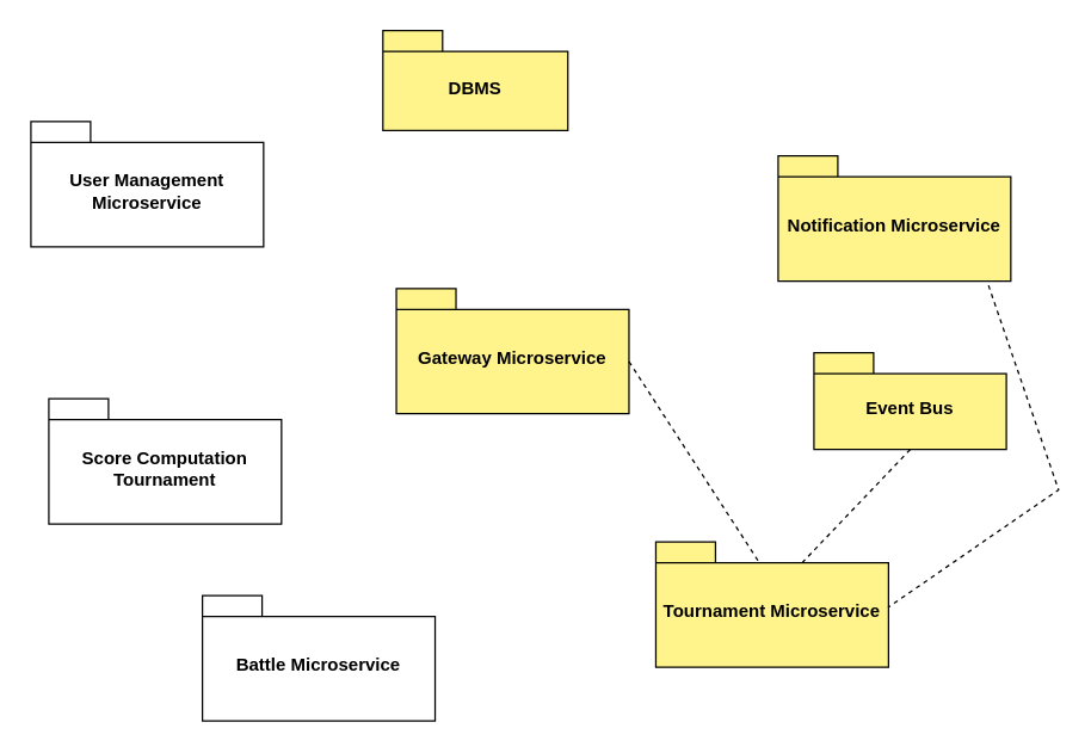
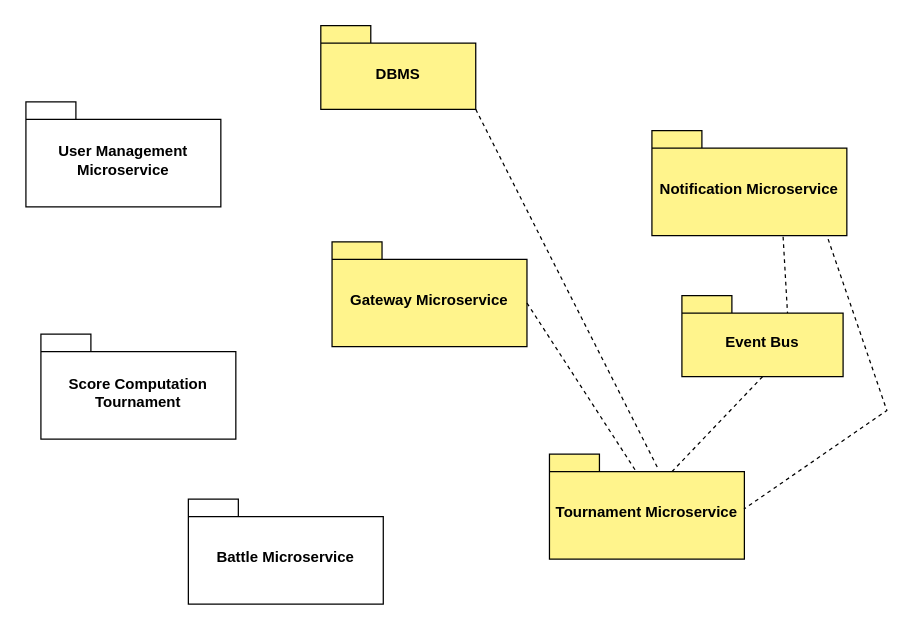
  <mxCell id="0" />
  <mxCell id="1" parent="0" />
  <mxCell id="2" value="Gateway Microservice" style="shape=folder;fontStyle=1;spacingTop=10;tabWidth=40;tabHeight=14;tabPosition=left;html=1;whiteSpace=wrap;fillColor=#FFF48C;" vertex="1" parent="1"><mxGeometry x="265" y="193" width="156" height="84" as="geometry" /></mxCell>
  <mxCell id="3" value="User Management Microservice" style="shape=folder;fontStyle=1;spacingTop=10;tabWidth=40;tabHeight=14;tabPosition=left;html=1;whiteSpace=wrap;fillColor=#FFFFFF;" vertex="1" parent="1"><mxGeometry x="20" y="81" width="156" height="84" as="geometry" /></mxCell>
  <mxCell id="4" value="Score Computation Tournament" style="shape=folder;fontStyle=1;spacingTop=10;tabWidth=40;tabHeight=14;tabPosition=left;html=1;whiteSpace=wrap;fillColor=#FFFFFF;" vertex="1" parent="1"><mxGeometry x="32" y="267" width="156" height="84" as="geometry" /></mxCell>
  <mxCell id="5" value="Tournament Microservice" style="shape=folder;fontStyle=1;spacingTop=10;tabWidth=40;tabHeight=14;tabPosition=left;html=1;whiteSpace=wrap;fillColor=#FFF48C;" vertex="1" parent="1"><mxGeometry x="439" y="363" width="156" height="84" as="geometry" /></mxCell>
- <mxCell id="6" value="Battle Microservice" style="shape=folder;fontStyle=1;spacingTop=10;tabWidth=40;tabHeight=14;tabPosition=left;html=1;whiteSpace=wrap;fillColor=#FFFFFF;" vertex="1" parent="1"><mxGeometry x="135" y="399" width="156" height="84" as="geometry" /></mxCell>
+ <mxCell id="6" value="Battle Microservice" style="shape=folder;fontStyle=1;spacingTop=10;tabWidth=40;tabHeight=14;tabPosition=left;html=1;whiteSpace=wrap;fillColor=#FFFFFF;" vertex="1" parent="1"><mxGeometry x="150" y="399" width="156" height="84" as="geometry" /></mxCell>
  <mxCell id="7" value="Notification Microservice" style="shape=folder;fontStyle=1;spacingTop=10;tabWidth=40;tabHeight=14;tabPosition=left;html=1;whiteSpace=wrap;fillColor=#FFF48C;" vertex="1" parent="1"><mxGeometry x="521" y="104" width="156" height="84" as="geometry" /></mxCell>
  <mxCell id="8" value="DBMS" style="shape=folder;fontStyle=1;spacingTop=10;tabWidth=40;tabHeight=14;tabPosition=left;html=1;whiteSpace=wrap;fillColor=#FFF48C;" vertex="1" parent="1"><mxGeometry x="256" y="20" width="124" height="67" as="geometry" /></mxCell>
  <mxCell id="9" value="Event Bus" style="shape=folder;fontStyle=1;spacingTop=10;tabWidth=40;tabHeight=14;tabPosition=left;html=1;whiteSpace=wrap;fillColor=#FFF48C;" vertex="1" parent="1"><mxGeometry x="545" y="236" width="129" height="65" as="geometry" /></mxCell>
+ <mxCell id="10" value="" style="endArrow=none;dashed=1;html=1;rounded=0;entryX=0;entryY=0;entryDx=84.5;entryDy=14;entryPerimeter=0;exitX=0.673;exitY=1.012;exitDx=0;exitDy=0;exitPerimeter=0;" edge="1" parent="1" source="7" target="9"><mxGeometry width="50" height="50" relative="1" as="geometry"><mxPoint x="693" y="180.14" as="sourcePoint" /><mxPoint x="725" y="277.14" as="targetPoint" /></mxGeometry></mxCell>
  <mxCell id="11" value="" style="endArrow=none;dashed=1;html=1;rounded=0;entryX=0;entryY=0;entryDx=98;entryDy=14;entryPerimeter=0;exitX=0.5;exitY=1;exitDx=0;exitDy=0;exitPerimeter=0;" edge="1" parent="1" source="9" target="5"><mxGeometry width="50" height="50" relative="1" as="geometry"><mxPoint x="739.69" y="409.5" as="sourcePoint" /><mxPoint x="483.69" y="543.5" as="targetPoint" /></mxGeometry></mxCell>
  <mxCell id="12" value="" style="endArrow=none;dashed=1;html=1;rounded=0;entryX=0.442;entryY=0.157;entryDx=0;entryDy=0;entryPerimeter=0;exitX=0;exitY=0;exitDx=156;exitDy=49;exitPerimeter=0;" edge="1" parent="1" source="2" target="5"><mxGeometry width="50" height="50" relative="1" as="geometry"><mxPoint x="697" y="329" as="sourcePoint" /><mxPoint x="624" y="405" as="targetPoint" /><Array as="points" /></mxGeometry></mxCell>
+ <mxCell id="13" value="" style="endArrow=none;dashed=1;html=1;rounded=0;entryX=0.558;entryY=0.141;entryDx=0;entryDy=0;entryPerimeter=0;exitX=0;exitY=0;exitDx=124.0;exitDy=67;exitPerimeter=0;" edge="1" parent="1" source="8" target="5"><mxGeometry width="50" height="50" relative="1" as="geometry"><mxPoint x="439" y="211" as="sourcePoint" /><mxPoint x="526" y="345" as="targetPoint" /><Array as="points" /></mxGeometry></mxCell>
  <mxCell id="14" value="" style="endArrow=none;dashed=1;html=1;rounded=0;entryX=0.998;entryY=0.522;entryDx=0;entryDy=0;entryPerimeter=0;exitX=0.904;exitY=1.034;exitDx=0;exitDy=0;exitPerimeter=0;" edge="1" parent="1" source="7" target="5"><mxGeometry width="50" height="50" relative="1" as="geometry"><mxPoint x="715" y="340" as="sourcePoint" /><mxPoint x="642" y="416" as="targetPoint" /><Array as="points"><mxPoint x="709" y="328" /></Array></mxGeometry></mxCell>
